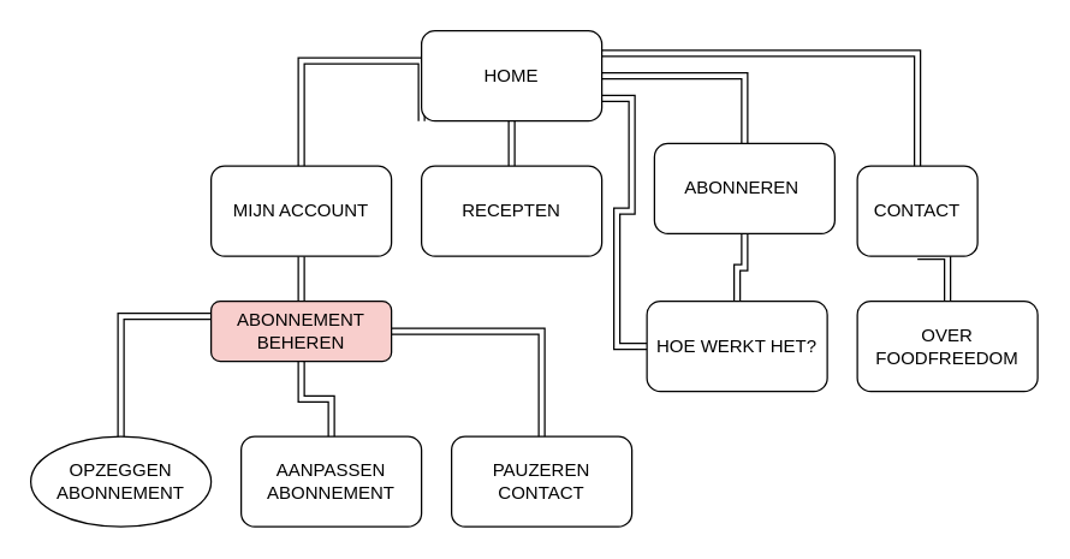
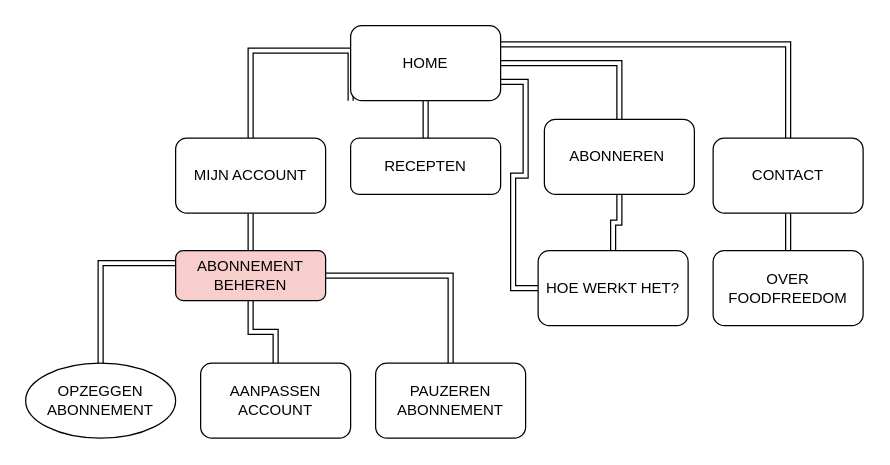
  <mxCell id="0" />
  <mxCell id="1" parent="0" />
  <mxCell id="2" style="edgeStyle=orthogonalEdgeStyle;shape=link;rounded=0;orthogonalLoop=1;jettySize=auto;html=1;exitX=0;exitY=1;exitDx=0;exitDy=0;" edge="1" parent="1" source="7" target="9"><mxGeometry relative="1" as="geometry"><Array as="points"><mxPoint x="280" y="40" /><mxPoint x="200" y="40" /></Array></mxGeometry></mxCell>
  <mxCell id="3" style="edgeStyle=orthogonalEdgeStyle;shape=link;rounded=0;orthogonalLoop=1;jettySize=auto;html=1;exitX=0.5;exitY=1;exitDx=0;exitDy=0;entryX=0.5;entryY=0;entryDx=0;entryDy=0;" edge="1" parent="1" source="7" target="10"><mxGeometry relative="1" as="geometry" /></mxCell>
  <mxCell id="4" style="edgeStyle=orthogonalEdgeStyle;shape=link;rounded=0;orthogonalLoop=1;jettySize=auto;html=1;exitX=1;exitY=0.5;exitDx=0;exitDy=0;" edge="1" parent="1" source="7" target="16"><mxGeometry relative="1" as="geometry" /></mxCell>
  <mxCell id="5" style="edgeStyle=orthogonalEdgeStyle;shape=link;rounded=0;orthogonalLoop=1;jettySize=auto;html=1;exitX=1;exitY=0.25;exitDx=0;exitDy=0;" edge="1" parent="1" source="7" target="18"><mxGeometry relative="1" as="geometry" /></mxCell>
  <mxCell id="6" style="edgeStyle=orthogonalEdgeStyle;shape=link;rounded=0;orthogonalLoop=1;jettySize=auto;html=1;exitX=1;exitY=0.75;exitDx=0;exitDy=0;entryX=0;entryY=0.5;entryDx=0;entryDy=0;" edge="1" parent="1" source="7" target="23"><mxGeometry relative="1" as="geometry" /></mxCell>
  <mxCell id="7" value="HOME" style="rounded=1;whiteSpace=wrap;html=1;" vertex="1" parent="1"><mxGeometry x="280" y="20" width="120" height="60" as="geometry" /></mxCell>
  <mxCell id="8" style="edgeStyle=orthogonalEdgeStyle;shape=link;rounded=0;orthogonalLoop=1;jettySize=auto;html=1;exitX=0.5;exitY=1;exitDx=0;exitDy=0;entryX=0.5;entryY=0;entryDx=0;entryDy=0;" edge="1" parent="1" source="9" target="14"><mxGeometry relative="1" as="geometry" /></mxCell>
  <mxCell id="9" value="MIJN ACCOUNT" style="rounded=1;whiteSpace=wrap;html=1;" vertex="1" parent="1"><mxGeometry x="140" y="110" width="120" height="60" as="geometry" /></mxCell>
- <mxCell id="10" value="RECEPTEN" style="rounded=1;whiteSpace=wrap;html=1;" vertex="1" parent="1"><mxGeometry x="280" y="110" width="120" height="60" as="geometry" /></mxCell>
+ <mxCell id="10" value="RECEPTEN" style="rounded=1;whiteSpace=wrap;html=1;" vertex="1" parent="1"><mxGeometry x="280" y="110" width="120" height="45" as="geometry" /></mxCell>
  <mxCell id="11" style="edgeStyle=orthogonalEdgeStyle;shape=link;rounded=0;orthogonalLoop=1;jettySize=auto;html=1;exitX=0.5;exitY=1;exitDx=0;exitDy=0;" edge="1" parent="1" source="14" target="20"><mxGeometry relative="1" as="geometry" /></mxCell>
  <mxCell id="12" style="edgeStyle=orthogonalEdgeStyle;shape=link;rounded=0;orthogonalLoop=1;jettySize=auto;html=1;exitX=1;exitY=0.5;exitDx=0;exitDy=0;" edge="1" parent="1" source="14" target="21"><mxGeometry relative="1" as="geometry" /></mxCell>
  <mxCell id="13" style="edgeStyle=orthogonalEdgeStyle;shape=link;rounded=0;orthogonalLoop=1;jettySize=auto;html=1;exitX=0;exitY=0.25;exitDx=0;exitDy=0;entryX=0.5;entryY=0;entryDx=0;entryDy=0;" edge="1" parent="1" source="14" target="19"><mxGeometry relative="1" as="geometry" /></mxCell>
  <mxCell id="14" value="ABONNEMENT BEHEREN" style="rounded=1;whiteSpace=wrap;html=1;fillColor=#f8cecc;" vertex="1" parent="1"><mxGeometry x="140" y="200" width="120" height="40" as="geometry" /></mxCell>
  <mxCell id="15" style="edgeStyle=orthogonalEdgeStyle;shape=link;rounded=0;orthogonalLoop=1;jettySize=auto;html=1;exitX=0.5;exitY=1;exitDx=0;exitDy=0;entryX=0.5;entryY=0;entryDx=0;entryDy=0;" edge="1" parent="1" source="16" target="23"><mxGeometry relative="1" as="geometry" /></mxCell>
  <mxCell id="16" value="ABONNEREN&amp;nbsp;" style="rounded=1;whiteSpace=wrap;html=1;" vertex="1" parent="1"><mxGeometry x="435" y="95" width="120" height="60" as="geometry" /></mxCell>
  <mxCell id="17" style="edgeStyle=orthogonalEdgeStyle;shape=link;rounded=0;orthogonalLoop=1;jettySize=auto;html=1;exitX=0.5;exitY=1;exitDx=0;exitDy=0;entryX=0.5;entryY=0;entryDx=0;entryDy=0;" edge="1" parent="1" source="18" target="22"><mxGeometry relative="1" as="geometry" /></mxCell>
- <mxCell id="18" value="CONTACT" style="rounded=1;whiteSpace=wrap;html=1;" vertex="1" parent="1"><mxGeometry x="570" y="110" width="80" height="60" as="geometry" /></mxCell>
+ <mxCell id="18" value="CONTACT" style="rounded=1;whiteSpace=wrap;html=1;" vertex="1" parent="1"><mxGeometry x="570" y="110" width="120" height="60" as="geometry" /></mxCell>
  <mxCell id="19" value="OPZEGGEN ABONNEMENT" style="ellipse;whiteSpace=wrap;html=1;" vertex="1" parent="1"><mxGeometry x="20" y="290" width="120" height="60" as="geometry" /></mxCell>
- <mxCell id="20" value="AANPASSEN ABONNEMENT" style="rounded=1;whiteSpace=wrap;html=1;" vertex="1" parent="1"><mxGeometry x="160" y="290" width="120" height="60" as="geometry" /></mxCell>
- <mxCell id="21" value="PAUZEREN CONTACT" style="rounded=1;whiteSpace=wrap;html=1;" vertex="1" parent="1"><mxGeometry x="300" y="290" width="120" height="60" as="geometry" /></mxCell>
+ <mxCell id="20" value="AANPASSEN ACCOUNT" style="rounded=1;whiteSpace=wrap;html=1;" vertex="1" parent="1"><mxGeometry x="160" y="290" width="120" height="60" as="geometry" /></mxCell>
+ <mxCell id="21" value="PAUZEREN ABONNEMENT" style="rounded=1;whiteSpace=wrap;html=1;" vertex="1" parent="1"><mxGeometry x="300" y="290" width="120" height="60" as="geometry" /></mxCell>
  <mxCell id="22" value="OVER FOODFREEDOM" style="rounded=1;whiteSpace=wrap;html=1;" vertex="1" parent="1"><mxGeometry x="570" y="200" width="120" height="60" as="geometry" /></mxCell>
  <mxCell id="23" value="HOE WERKT HET?" style="rounded=1;whiteSpace=wrap;html=1;" vertex="1" parent="1"><mxGeometry x="430" y="200" width="120" height="60" as="geometry" /></mxCell>
